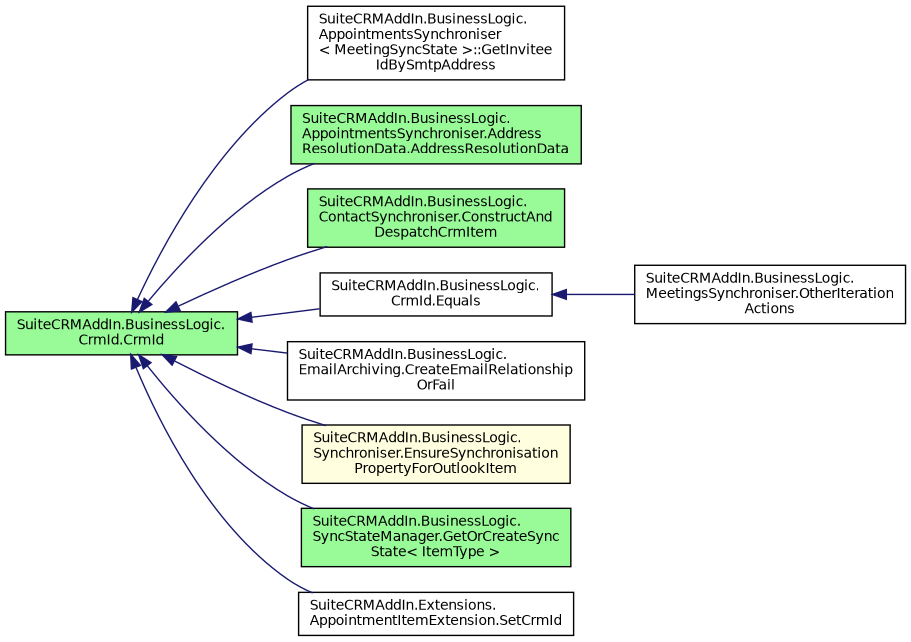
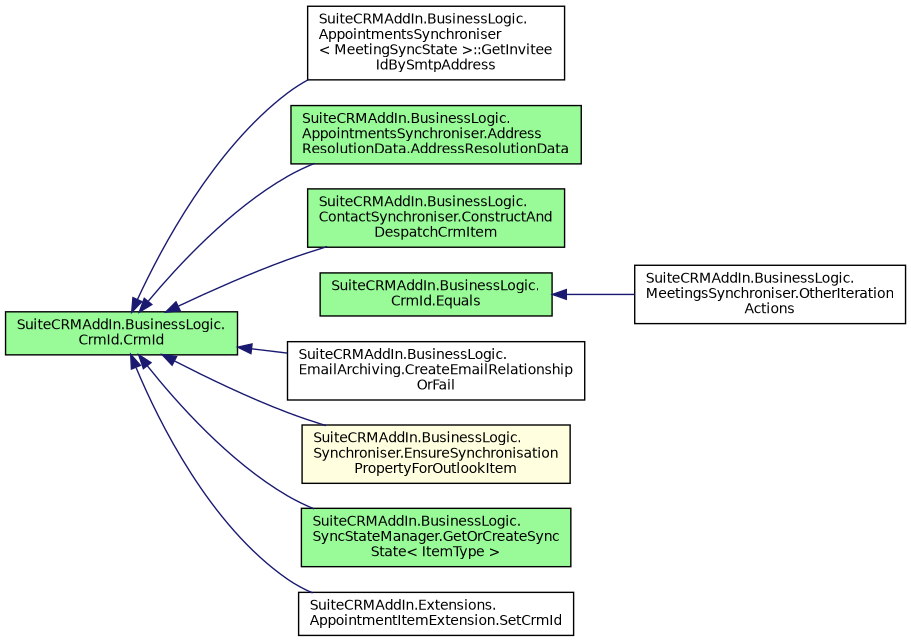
  digraph {
    rankdir=LR
    node [color=black fillcolor=white fontname=Helvetica fontsize=10 shape=record style=filled]
    edge [color=midnightblue dir=back fontname=Helvetica fontsize=10 labelfontname=Helvetica labelfontsize=10 style=solid]
    n1 [fillcolor=palegreen fontcolor=black height=0.2 label="SuiteCRMAddIn.BusinessLogic.\lCrmId.CrmId" width=0.4]
    n2 [height=0.2 label="SuiteCRMAddIn.BusinessLogic.\lAppointmentsSynchroniser\l\< MeetingSyncState \>::GetInvitee\lIdBySmtpAddress" width=0.4]
    n3 [fillcolor=palegreen height=0.2 label="SuiteCRMAddIn.BusinessLogic.\lAppointmentsSynchroniser.Address\lResolutionData.AddressResolutionData" width=0.4]
    n4 [fillcolor=palegreen height=0.2 label="SuiteCRMAddIn.BusinessLogic.\lContactSynchroniser.ConstructAnd\lDespatchCrmItem" width=0.4]
-   n5 [height=0.2 label="SuiteCRMAddIn.BusinessLogic.\lCrmId.Equals" width=0.4]
+   n5 [fillcolor=palegreen height=0.2 label="SuiteCRMAddIn.BusinessLogic.\lCrmId.Equals" width=0.4]
    n6 [height=0.2 label="SuiteCRMAddIn.BusinessLogic.\lEmailArchiving.CreateEmailRelationship\lOrFail" width=0.4]
    n7 [fillcolor=lightyellow height=0.2 label="SuiteCRMAddIn.BusinessLogic.\lSynchroniser.EnsureSynchronisation\lPropertyForOutlookItem" width=0.4]
    n8 [fillcolor=palegreen height=0.2 label="SuiteCRMAddIn.BusinessLogic.\lSyncStateManager.GetOrCreateSync\lState\< ItemType \>" width=0.4]
    n9 [height=0.2 label="SuiteCRMAddIn.Extensions.\lAppointmentItemExtension.SetCrmId" width=0.4]
    n10 [height=0.2 label="SuiteCRMAddIn.BusinessLogic.\lMeetingsSynchroniser.OtherIteration\lActions" width=0.4]
    n1 -> n2
    n1 -> n3
    n1 -> n4
-   n1 -> n5
    n1 -> n6
    n1 -> n7
    n1 -> n8
    n1 -> n9
    n5 -> n10
  }
